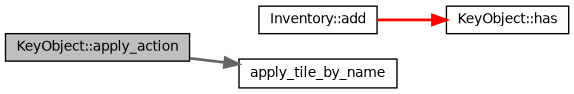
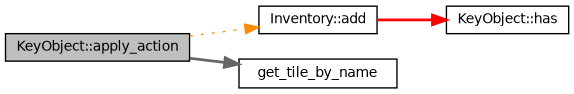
  digraph {
    rankdir=LR
    node [color=black fillcolor=white fontname=Helvetica fontsize=10 shape=record style=filled]
    edge [fontname=Helvetica fontsize=10 labelfontname=Helvetica labelfontsize=10 style=bold]
    n1 [fillcolor=grey75 fontcolor=black height=0.2 label="KeyObject::apply_action" width=0.4]
    n2 [height=0.2 label="Inventory::add" width=0.4]
-   n3 [height=0.2 label=apply_tile_by_name width=0.4]
+   n3 [height=0.2 label=get_tile_by_name width=0.4]
    n4 [height=0.2 label="KeyObject::has" width=0.4]
+   n1 -> n2 [color=darkorange style=dotted]
    n1 -> n3 [color=gray40]
    n2 -> n4 [color=red]
  }
